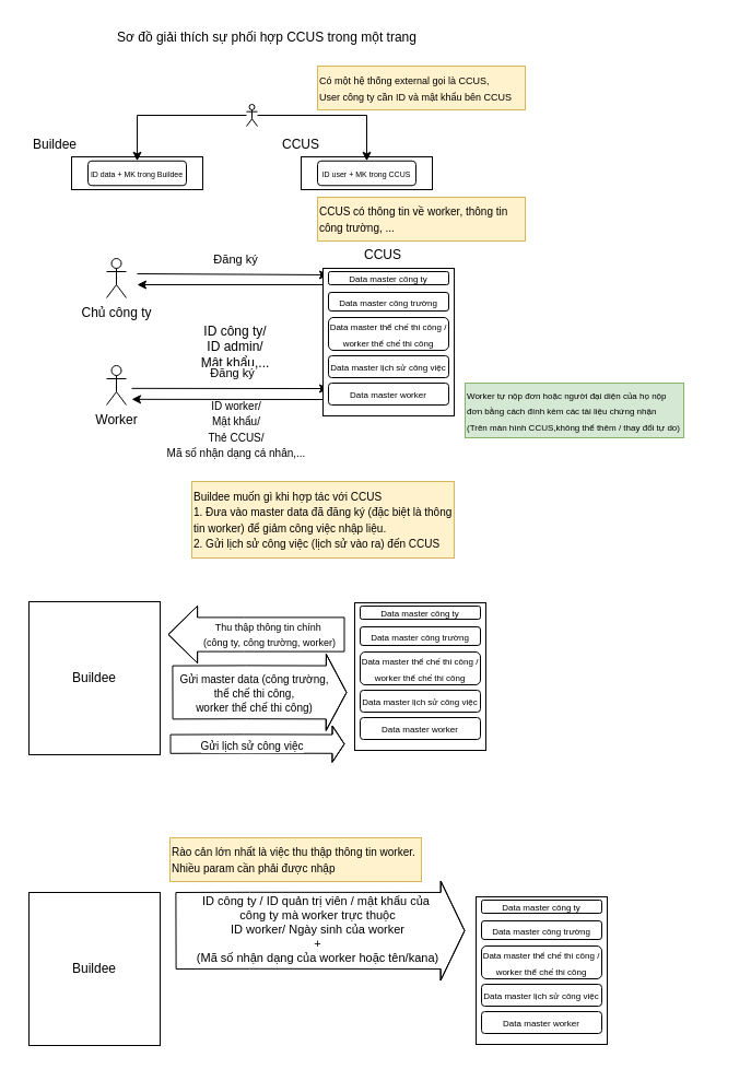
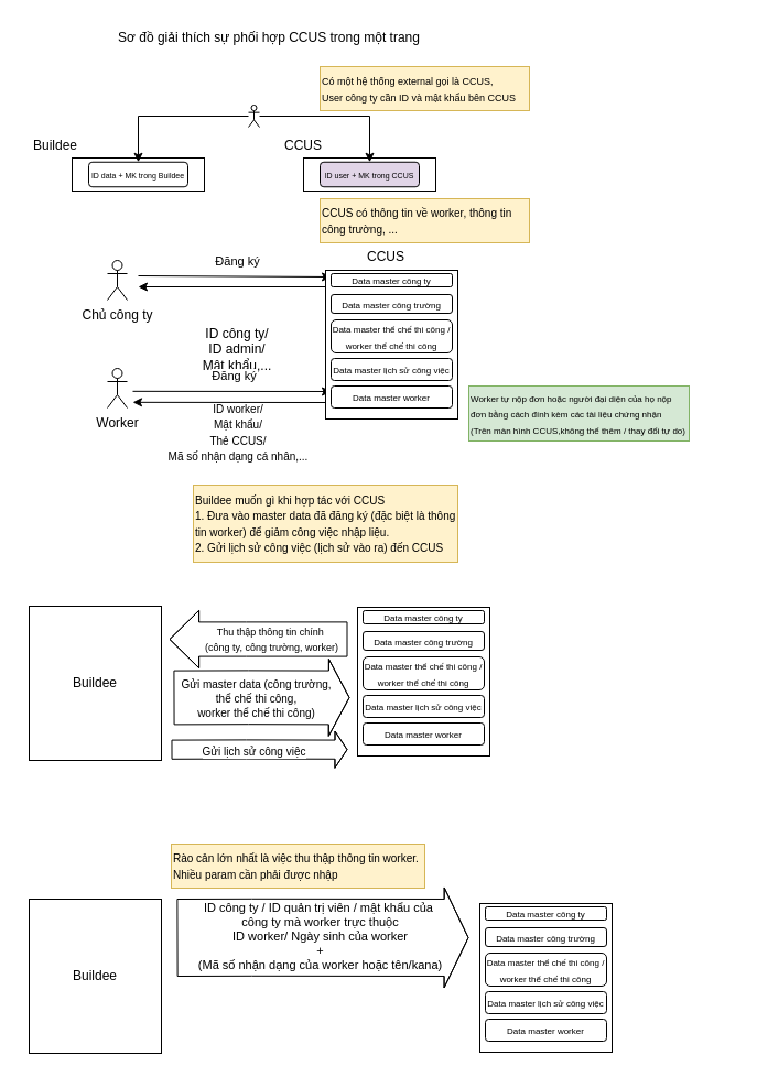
  <mxCell id="0" />
  <mxCell id="1" parent="0" />
  <mxCell id="2" value="Sơ đồ giải thích sự phối hợp CCUS trong một trang" style="text;whiteSpace=wrap;" vertex="1" parent="1"><mxGeometry x="105" y="20" width="560" height="30" as="geometry" /></mxCell>
  <mxCell id="3" value="" style="group;fontSize=10;" vertex="1" connectable="0" parent="1"><mxGeometry x="65" y="143" width="120" height="30" as="geometry" /></mxCell>
  <mxCell id="4" value="" style="rounded=0;whiteSpace=wrap;html=1;" vertex="1" parent="3"><mxGeometry width="120" height="30" as="geometry" /></mxCell>
  <mxCell id="5" value="&lt;font style=&quot;font-size: 7px;&quot;&gt;ID data + MK trong Buildee&lt;/font&gt;" style="rounded=1;whiteSpace=wrap;html=1;" vertex="1" parent="3"><mxGeometry x="15" y="3.75" width="90" height="22.5" as="geometry" /></mxCell>
  <mxCell id="6" value="Buildee" style="text;html=1;align=center;verticalAlign=middle;whiteSpace=wrap;rounded=0;" vertex="1" parent="1"><mxGeometry x="20" y="117" width="60" height="30" as="geometry" /></mxCell>
  <mxCell id="7" value="" style="group;fontSize=10;" vertex="1" connectable="0" parent="1"><mxGeometry x="275" y="143" width="120" height="30" as="geometry" /></mxCell>
  <mxCell id="8" value="" style="rounded=0;whiteSpace=wrap;html=1;" vertex="1" parent="7"><mxGeometry width="120" height="30" as="geometry" /></mxCell>
- <mxCell id="9" value="&lt;font style=&quot;font-size: 7px;&quot;&gt;ID user + MK trong CCUS&lt;/font&gt;" style="rounded=1;whiteSpace=wrap;html=1;" vertex="1" parent="7"><mxGeometry x="15" y="3.75" width="90" height="22.5" as="geometry" /></mxCell>
+ <mxCell id="9" value="&lt;font style=&quot;font-size: 7px;&quot;&gt;ID user + MK trong CCUS&lt;/font&gt;" style="rounded=1;whiteSpace=wrap;html=1;fillColor=#e1d5e7;" vertex="1" parent="7"><mxGeometry x="15" y="3.75" width="90" height="22.5" as="geometry" /></mxCell>
  <mxCell id="10" value="CCUS" style="text;html=1;align=center;verticalAlign=middle;whiteSpace=wrap;rounded=0;" vertex="1" parent="1"><mxGeometry x="245" y="117" width="60" height="30" as="geometry" /></mxCell>
  <mxCell id="11" value="&lt;div&gt;&lt;font style=&quot;font-size: 9px;&quot;&gt;Có một hệ thống external gọi là CCUS,&lt;/font&gt;&lt;/div&gt;&lt;div&gt;&lt;font style=&quot;font-size: 9px;&quot;&gt;User công ty cần ID và mật khẩu bên CCUS&lt;/font&gt;&lt;/div&gt;" style="rounded=0;whiteSpace=wrap;html=1;align=left;fillColor=#fff2cc;strokeColor=#d6b656;" vertex="1" parent="1"><mxGeometry x="290" y="60" width="190" height="40" as="geometry" /></mxCell>
  <mxCell id="12" style="edgeStyle=orthogonalEdgeStyle;rounded=0;orthogonalLoop=1;jettySize=auto;html=1;entryX=0.5;entryY=0;entryDx=0;entryDy=0;" edge="1" parent="1" source="14" target="5"><mxGeometry relative="1" as="geometry"><mxPoint x="230" y="90" as="sourcePoint" /></mxGeometry></mxCell>
  <mxCell id="13" style="edgeStyle=orthogonalEdgeStyle;rounded=0;orthogonalLoop=1;jettySize=auto;html=1;entryX=0.5;entryY=0;entryDx=0;entryDy=0;" edge="1" parent="1" source="14" target="9"><mxGeometry relative="1" as="geometry" /></mxCell>
  <mxCell id="14" value="&lt;div&gt;&lt;br&gt;&lt;/div&gt;" style="shape=umlActor;verticalLabelPosition=bottom;verticalAlign=top;html=1;outlineConnect=0;" vertex="1" parent="1"><mxGeometry x="225" y="95" width="10" height="20" as="geometry" /></mxCell>
  <mxCell id="15" value="&lt;div&gt;&lt;font size=&quot;1&quot;&gt;CCUS có t&lt;/font&gt;&lt;span style=&quot;font-size: x-small; background-color: transparent; color: light-dark(rgb(0, 0, 0), rgb(255, 255, 255));&quot;&gt;hông tin về worker, thông tin công trường, ...&lt;/span&gt;&lt;/div&gt;" style="rounded=0;whiteSpace=wrap;html=1;align=left;fillColor=#fff2cc;strokeColor=#d6b656;" vertex="1" parent="1"><mxGeometry x="290" y="180" width="190" height="40" as="geometry" /></mxCell>
  <mxCell id="16" value="CCUS" style="text;html=1;align=center;verticalAlign=middle;whiteSpace=wrap;rounded=0;" vertex="1" parent="1"><mxGeometry x="320" y="218" width="60" height="30" as="geometry" /></mxCell>
  <mxCell id="17" value="&lt;div&gt;Chủ công ty&lt;/div&gt;" style="shape=umlActor;verticalLabelPosition=bottom;verticalAlign=top;html=1;outlineConnect=0;" vertex="1" parent="1"><mxGeometry x="97" y="236" width="18" height="36" as="geometry" /></mxCell>
  <mxCell id="18" value="" style="endArrow=classic;html=1;rounded=0;entryX=0;entryY=0.25;entryDx=0;entryDy=0;" edge="1" parent="1" target="32"><mxGeometry width="50" height="50" relative="1" as="geometry"><mxPoint x="125" y="250" as="sourcePoint" /><mxPoint x="175" y="250" as="targetPoint" /></mxGeometry></mxCell>
  <mxCell id="19" value="Đăng ký" style="edgeLabel;html=1;align=center;verticalAlign=middle;resizable=0;points=[];" vertex="1" connectable="0" parent="18"><mxGeometry x="-0.249" y="-1" relative="1" as="geometry"><mxPoint x="24" y="-15" as="offset" /></mxGeometry></mxCell>
  <mxCell id="20" value="" style="endArrow=classic;html=1;rounded=0;exitX=0;exitY=1;exitDx=0;exitDy=0;" edge="1" parent="1" source="32"><mxGeometry width="50" height="50" relative="1" as="geometry"><mxPoint x="135" y="260" as="sourcePoint" /><mxPoint x="125" y="260" as="targetPoint" /></mxGeometry></mxCell>
  <mxCell id="21" value="&lt;div&gt;&lt;font&gt;ID công ty&lt;span style=&quot;background-color: transparent; color: light-dark(rgb(0, 0, 0), rgb(255, 255, 255));&quot;&gt;/&lt;/span&gt;&lt;/font&gt;&lt;/div&gt;&lt;div&gt;&lt;span style=&quot;background-color: transparent; color: light-dark(rgb(0, 0, 0), rgb(255, 255, 255));&quot;&gt;&lt;font&gt;ID admin/&lt;/font&gt;&lt;/span&gt;&lt;/div&gt;&lt;div&gt;&lt;span style=&quot;background-color: transparent; color: light-dark(rgb(0, 0, 0), rgb(255, 255, 255));&quot;&gt;&lt;font&gt;Mật khẩu,...&lt;/font&gt;&lt;/span&gt;&lt;/div&gt;" style="text;html=1;align=center;verticalAlign=middle;whiteSpace=wrap;rounded=0;" vertex="1" parent="1"><mxGeometry x="175" y="295" width="80" height="43" as="geometry" /></mxCell>
  <mxCell id="22" value="Worker" style="shape=umlActor;verticalLabelPosition=bottom;verticalAlign=top;html=1;outlineConnect=0;" vertex="1" parent="1"><mxGeometry x="97" y="334" width="18" height="36" as="geometry" /></mxCell>
  <mxCell id="23" value="" style="endArrow=classic;html=1;rounded=0;exitX=0;exitY=0.75;exitDx=0;exitDy=0;" edge="1" parent="1" source="36"><mxGeometry width="50" height="50" relative="1" as="geometry"><mxPoint x="295" y="364.83" as="sourcePoint" /><mxPoint x="120" y="364.83" as="targetPoint" /></mxGeometry></mxCell>
  <mxCell id="24" value="" style="endArrow=classic;html=1;rounded=0;entryX=0;entryY=0.25;entryDx=0;entryDy=0;" edge="1" parent="1" target="36"><mxGeometry width="50" height="50" relative="1" as="geometry"><mxPoint x="120" y="354.83" as="sourcePoint" /><mxPoint x="295" y="355.83" as="targetPoint" /></mxGeometry></mxCell>
  <mxCell id="25" value="Đăng ký" style="edgeLabel;html=1;align=center;verticalAlign=middle;resizable=0;points=[];" vertex="1" connectable="0" parent="24"><mxGeometry x="-0.249" y="-1" relative="1" as="geometry"><mxPoint x="24" y="-15" as="offset" /></mxGeometry></mxCell>
  <mxCell id="26" value="&lt;div&gt;&lt;font style=&quot;font-size: 10px;&quot;&gt;ID worker/&lt;/font&gt;&lt;/div&gt;&lt;div&gt;&lt;span style=&quot;background-color: transparent; color: light-dark(rgb(0, 0, 0), rgb(255, 255, 255));&quot;&gt;&lt;font style=&quot;font-size: 10px;&quot;&gt;Mật khẩu/&lt;/font&gt;&lt;/span&gt;&lt;/div&gt;&lt;div&gt;&lt;font style=&quot;font-size: 10px;&quot;&gt;Thẻ CCUS/&lt;/font&gt;&lt;/div&gt;&lt;div&gt;&lt;font style=&quot;font-size: 10px;&quot;&gt;Mã số nhận dạng cá nhân,...&lt;/font&gt;&lt;/div&gt;" style="text;html=1;align=center;verticalAlign=middle;whiteSpace=wrap;rounded=0;" vertex="1" parent="1"><mxGeometry x="146" y="370" width="140" height="43" as="geometry" /></mxCell>
  <mxCell id="27" value="&lt;div&gt;&lt;font style=&quot;font-size: 8px;&quot;&gt;Worker tự nộp đơn hoặc người đại diện của họ nộp đơn bằng cách đính kèm các tài liệu chứng nhận&lt;br&gt;&lt;/font&gt;&lt;/div&gt;&lt;div&gt;&lt;font style=&quot;font-size: 8px;&quot;&gt;(Trên màn hình CCUS,k&lt;span style=&quot;background-color: transparent; color: light-dark(rgb(0, 0, 0), rgb(255, 255, 255));&quot;&gt;hông thể thêm / thay đổi tự do)&lt;/span&gt;&lt;/font&gt;&lt;/div&gt;" style="rounded=0;whiteSpace=wrap;html=1;align=left;fillColor=#d5e8d4;strokeColor=#82b366;" vertex="1" parent="1"><mxGeometry x="425" y="350" width="200" height="50" as="geometry" /></mxCell>
  <mxCell id="28" value="&lt;div&gt;&lt;font size=&quot;1&quot;&gt;Buildee muốn gì khi hợp tác với CCUS&lt;/font&gt;&lt;/div&gt;&lt;div&gt;&lt;font size=&quot;1&quot;&gt;1. Đ&lt;/font&gt;&lt;span style=&quot;background-color: transparent;&quot;&gt;&lt;font size=&quot;1&quot;&gt;ưa vào master data đã đăng ký (đặc biệt là thông tin worker) để giảm công việc nhập liệu.&lt;/font&gt;&lt;/span&gt;&lt;/div&gt;&lt;div&gt;&lt;font size=&quot;1&quot;&gt;2. Gửi lịch sử công việc (lịch sử vào ra) đến CCUS&lt;/font&gt;&lt;/div&gt;" style="rounded=0;whiteSpace=wrap;html=1;align=left;fillColor=#fff2cc;strokeColor=#d6b656;" vertex="1" parent="1"><mxGeometry x="175" y="440" width="240" height="70" as="geometry" /></mxCell>
  <mxCell id="29" value="Buildee" style="rounded=0;whiteSpace=wrap;html=1;" vertex="1" parent="1"><mxGeometry x="26" y="550" width="120" height="140" as="geometry" /></mxCell>
  <mxCell id="30" value="" style="group" vertex="1" connectable="0" parent="1"><mxGeometry x="295" y="245" width="120" height="135" as="geometry" /></mxCell>
  <mxCell id="31" value="" style="rounded=0;whiteSpace=wrap;html=1;" vertex="1" parent="30"><mxGeometry width="120" height="135" as="geometry" /></mxCell>
  <mxCell id="32" value="&lt;font style=&quot;font-size: 8px;&quot;&gt;Data master công ty&lt;/font&gt;" style="rounded=1;whiteSpace=wrap;html=1;" vertex="1" parent="30"><mxGeometry x="5" y="3" width="110" height="12" as="geometry" /></mxCell>
  <mxCell id="33" value="&lt;font style=&quot;font-size: 8px;&quot;&gt;Data master công trường&lt;/font&gt;" style="rounded=1;whiteSpace=wrap;html=1;" vertex="1" parent="30"><mxGeometry x="5" y="22" width="110" height="17" as="geometry" /></mxCell>
  <mxCell id="34" value="&lt;font style=&quot;font-size: 8px;&quot;&gt;Data master thể chế thi công / worker thể chế thi công&lt;/font&gt;" style="rounded=1;whiteSpace=wrap;html=1;" vertex="1" parent="30"><mxGeometry x="5" y="45" width="110" height="30" as="geometry" /></mxCell>
  <mxCell id="35" value="&lt;font style=&quot;font-size: 8px;&quot;&gt;Data master lịch sử công việc&lt;/font&gt;" style="rounded=1;whiteSpace=wrap;html=1;" vertex="1" parent="30"><mxGeometry x="5" y="80" width="110" height="20" as="geometry" /></mxCell>
  <mxCell id="36" value="&lt;font style=&quot;font-size: 8px;&quot;&gt;Data master worker&lt;/font&gt;" style="rounded=1;whiteSpace=wrap;html=1;" vertex="1" parent="30"><mxGeometry x="5" y="105" width="110" height="20" as="geometry" /></mxCell>
  <mxCell id="37" value="" style="group" vertex="1" connectable="0" parent="1"><mxGeometry x="324" y="551" width="120" height="135" as="geometry" /></mxCell>
  <mxCell id="38" value="" style="rounded=0;whiteSpace=wrap;html=1;" vertex="1" parent="37"><mxGeometry width="120" height="135" as="geometry" /></mxCell>
  <mxCell id="39" value="&lt;font style=&quot;font-size: 8px;&quot;&gt;Data master công ty&lt;/font&gt;" style="rounded=1;whiteSpace=wrap;html=1;" vertex="1" parent="37"><mxGeometry x="5" y="3" width="110" height="12" as="geometry" /></mxCell>
  <mxCell id="40" value="&lt;font style=&quot;font-size: 8px;&quot;&gt;Data master công trường&lt;/font&gt;" style="rounded=1;whiteSpace=wrap;html=1;" vertex="1" parent="37"><mxGeometry x="5" y="22" width="110" height="17" as="geometry" /></mxCell>
  <mxCell id="41" value="&lt;font style=&quot;font-size: 8px;&quot;&gt;Data master thể chế thi công / worker thể chế thi công&lt;/font&gt;" style="rounded=1;whiteSpace=wrap;html=1;" vertex="1" parent="37"><mxGeometry x="5" y="45" width="110" height="30" as="geometry" /></mxCell>
  <mxCell id="42" value="&lt;font style=&quot;font-size: 8px;&quot;&gt;Data master lịch sử công việc&lt;/font&gt;" style="rounded=1;whiteSpace=wrap;html=1;" vertex="1" parent="37"><mxGeometry x="5" y="80" width="110" height="20" as="geometry" /></mxCell>
  <mxCell id="43" value="&lt;font style=&quot;font-size: 8px;&quot;&gt;Data master worker&lt;/font&gt;" style="rounded=1;whiteSpace=wrap;html=1;" vertex="1" parent="37"><mxGeometry x="5" y="105" width="110" height="20" as="geometry" /></mxCell>
  <mxCell id="44" value="" style="shape=flexArrow;endArrow=classic;html=1;rounded=0;width=31.2;endSize=8.532;" edge="1" parent="1"><mxGeometry width="50" height="50" relative="1" as="geometry"><mxPoint x="315" y="580" as="sourcePoint" /><mxPoint x="153" y="580" as="targetPoint" /><Array as="points"><mxPoint x="223" y="580" /></Array></mxGeometry></mxCell>
  <mxCell id="45" value="&lt;font style=&quot;font-size: 9px;&quot;&gt;Thu thập thông tin chính&amp;nbsp;&lt;/font&gt;&lt;div&gt;&lt;font style=&quot;font-size: 9px;&quot;&gt;(công ty, công trường, worker)&lt;/font&gt;&lt;/div&gt;" style="edgeLabel;html=1;align=center;verticalAlign=middle;resizable=0;points=[];" vertex="1" connectable="0" parent="44"><mxGeometry x="0.124" y="-1" relative="1" as="geometry"><mxPoint x="21" as="offset" /></mxGeometry></mxCell>
  <mxCell id="46" value="" style="shape=flexArrow;endArrow=classic;html=1;rounded=0;width=48.8;endSize=5.888;" edge="1" parent="1"><mxGeometry width="50" height="50" relative="1" as="geometry"><mxPoint x="157" y="633" as="sourcePoint" /><mxPoint x="317" y="633" as="targetPoint" /><Array as="points"><mxPoint x="225" y="632.8" /></Array></mxGeometry></mxCell>
  <mxCell id="47" value="&lt;font size=&quot;1&quot;&gt;Gửi master data (công trường,&lt;/font&gt;&lt;div&gt;&lt;font size=&quot;1&quot;&gt;&amp;nbsp;thể chế thi công,&amp;nbsp;&lt;/font&gt;&lt;/div&gt;&lt;div&gt;&lt;font size=&quot;1&quot;&gt;worker thể chế thi công)&lt;/font&gt;&lt;br&gt;&lt;/div&gt;" style="edgeLabel;html=1;align=center;verticalAlign=middle;resizable=0;points=[];" vertex="1" connectable="0" parent="46"><mxGeometry x="0.124" y="-1" relative="1" as="geometry"><mxPoint x="-15" as="offset" /></mxGeometry></mxCell>
  <mxCell id="48" value="" style="shape=flexArrow;endArrow=classic;html=1;rounded=0;width=17.2;endSize=3.34;endWidth=15.12;" edge="1" parent="1"><mxGeometry width="50" height="50" relative="1" as="geometry"><mxPoint x="155" y="680.2" as="sourcePoint" /><mxPoint x="315" y="680.2" as="targetPoint" /><Array as="points"><mxPoint x="223" y="680" /></Array></mxGeometry></mxCell>
  <mxCell id="49" value="&lt;div&gt;&lt;font size=&quot;1&quot;&gt;Gửi lịch sử công việc&lt;/font&gt;&lt;br&gt;&lt;/div&gt;" style="edgeLabel;html=1;align=center;verticalAlign=middle;resizable=0;points=[];" vertex="1" connectable="0" parent="48"><mxGeometry x="0.124" y="-1" relative="1" as="geometry"><mxPoint x="-15" as="offset" /></mxGeometry></mxCell>
  <mxCell id="50" value="&lt;div&gt;&lt;font size=&quot;1&quot;&gt;Rào cản lớn nhất là việc thu thập thông tin worker.&lt;/font&gt;&lt;/div&gt;&lt;div&gt;&lt;font size=&quot;1&quot;&gt;Nhiều param cần phải được nhập&lt;/font&gt;&lt;/div&gt;" style="rounded=0;whiteSpace=wrap;html=1;align=left;fillColor=#fff2cc;strokeColor=#d6b656;" vertex="1" parent="1"><mxGeometry x="155" y="766" width="230" height="40" as="geometry" /></mxCell>
  <mxCell id="51" value="Buildee" style="rounded=0;whiteSpace=wrap;html=1;" vertex="1" parent="1"><mxGeometry x="26" y="816" width="120" height="140" as="geometry" /></mxCell>
  <mxCell id="52" value="" style="group" vertex="1" connectable="0" parent="1"><mxGeometry x="435" y="820" width="120" height="135" as="geometry" /></mxCell>
  <mxCell id="53" value="" style="rounded=0;whiteSpace=wrap;html=1;" vertex="1" parent="52"><mxGeometry width="120" height="135" as="geometry" /></mxCell>
  <mxCell id="54" value="&lt;font style=&quot;font-size: 8px;&quot;&gt;Data master công ty&lt;/font&gt;" style="rounded=1;whiteSpace=wrap;html=1;" vertex="1" parent="52"><mxGeometry x="5" y="3" width="110" height="12" as="geometry" /></mxCell>
  <mxCell id="55" value="&lt;font style=&quot;font-size: 8px;&quot;&gt;Data master công trường&lt;/font&gt;" style="rounded=1;whiteSpace=wrap;html=1;" vertex="1" parent="52"><mxGeometry x="5" y="22" width="110" height="17" as="geometry" /></mxCell>
  <mxCell id="56" value="&lt;font style=&quot;font-size: 8px;&quot;&gt;Data master thể chế thi công / worker thể chế thi công&lt;/font&gt;" style="rounded=1;whiteSpace=wrap;html=1;" vertex="1" parent="52"><mxGeometry x="5" y="45" width="110" height="30" as="geometry" /></mxCell>
  <mxCell id="57" value="&lt;font style=&quot;font-size: 8px;&quot;&gt;Data master lịch sử công việc&lt;/font&gt;" style="rounded=1;whiteSpace=wrap;html=1;" vertex="1" parent="52"><mxGeometry x="5" y="80" width="110" height="20" as="geometry" /></mxCell>
  <mxCell id="58" value="&lt;font style=&quot;font-size: 8px;&quot;&gt;Data master worker&lt;/font&gt;" style="rounded=1;whiteSpace=wrap;html=1;" vertex="1" parent="52"><mxGeometry x="5" y="105" width="110" height="20" as="geometry" /></mxCell>
  <mxCell id="59" value="" style="shape=flexArrow;endArrow=classic;html=1;rounded=0;width=70;endSize=6.96;" edge="1" parent="1"><mxGeometry width="50" height="50" relative="1" as="geometry"><mxPoint x="160" y="851" as="sourcePoint" /><mxPoint x="425" y="851" as="targetPoint" /><Array as="points"><mxPoint x="228" y="850.8" /></Array></mxGeometry></mxCell>
  <mxCell id="60" value="&lt;div&gt;ID công ty / ID quản trị viên / mật khẩu của&amp;nbsp;&lt;/div&gt;&lt;div&gt;công ty mà worker trực thuộc&lt;/div&gt;&lt;div&gt;ID worker/ Ngày sinh của worker&lt;/div&gt;&lt;div&gt;+&lt;/div&gt;&lt;div&gt;(Mã số nhận dạng của worker hoặc tên/kana)&lt;/div&gt;" style="edgeLabel;html=1;align=center;verticalAlign=middle;resizable=0;points=[];" vertex="1" connectable="0" parent="59"><mxGeometry x="0.315" y="-2" relative="1" as="geometry"><mxPoint x="-44" y="-3" as="offset" /></mxGeometry></mxCell>
